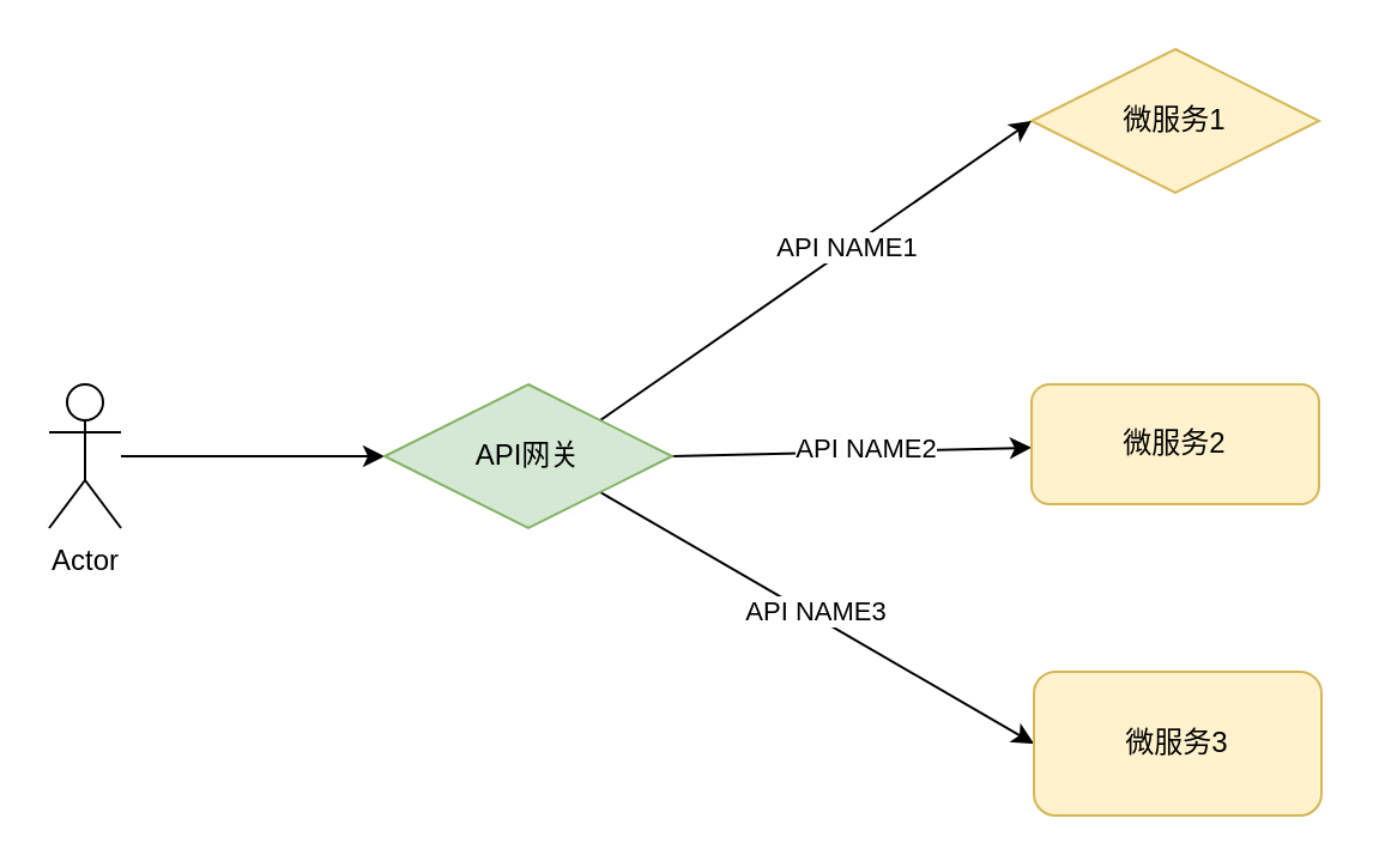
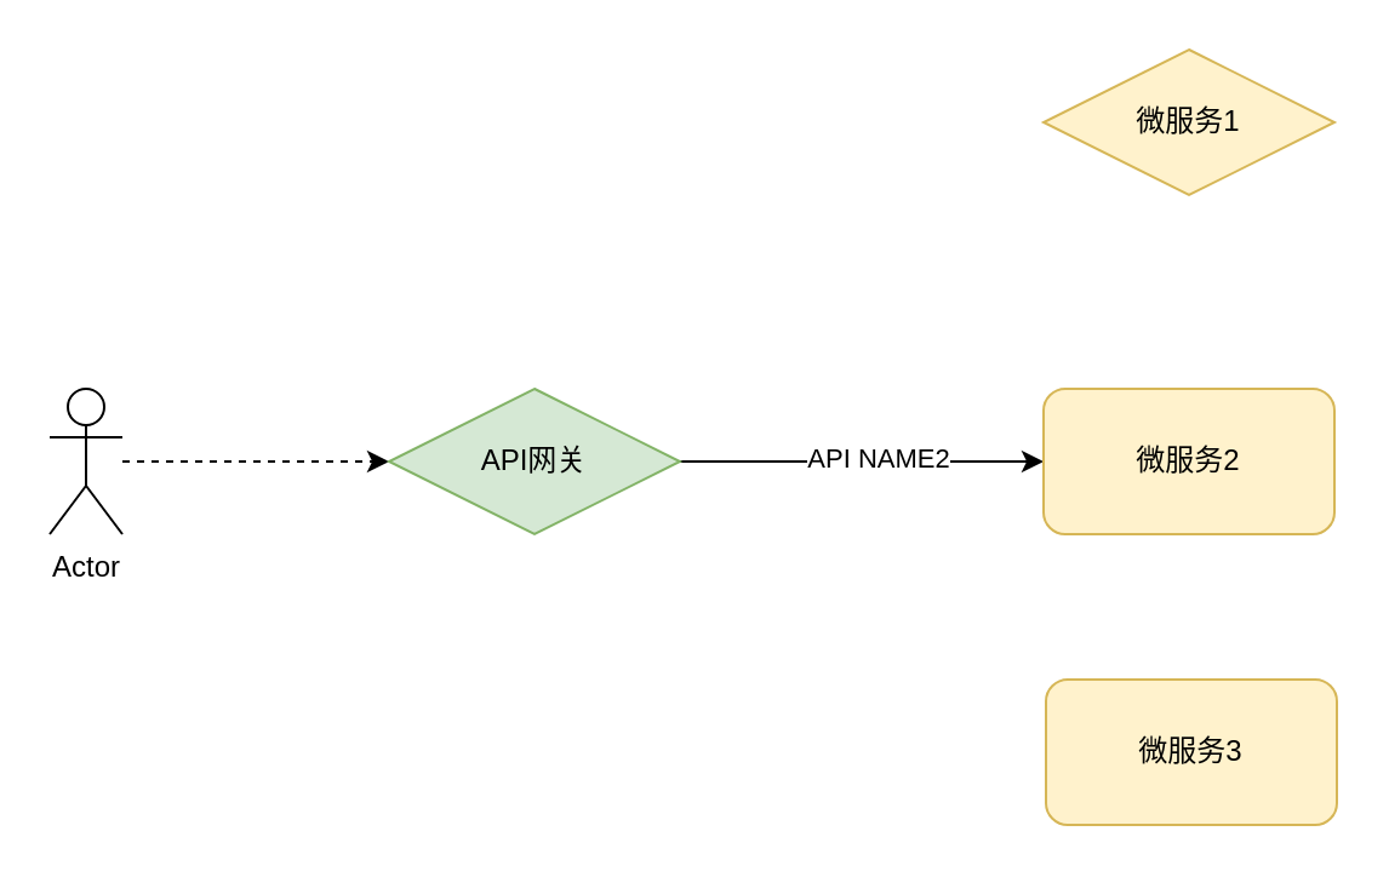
  <mxCell id="0" />
  <mxCell id="1" parent="0" />
  <mxCell id="2" value="微服务1" style="rhombus;whiteSpace=wrap;html=1;fillColor=#fff2cc;strokeColor=#d6b656;" parent="1" vertex="1"><mxGeometry x="430" y="20" width="120" height="60" as="geometry" /></mxCell>
- <mxCell id="3" style="rounded=0;orthogonalLoop=1;jettySize=auto;html=1;entryX=0;entryY=0.5;entryDx=0;entryDy=0;exitX=1;exitY=0;exitDx=0;exitDy=0;" parent="1" source="13" target="2" edge="1"><mxGeometry relative="1" as="geometry"><mxPoint x="200" y="140" as="sourcePoint" /></mxGeometry></mxCell>
- <mxCell id="4" value="API NAME1" style="edgeLabel;html=1;align=center;verticalAlign=middle;resizable=0;points=[];" parent="3" vertex="1" connectable="0"><mxGeometry x="0.147" y="1" relative="1" as="geometry"><mxPoint as="offset" /></mxGeometry></mxCell>
  <mxCell id="5" style="edgeStyle=none;rounded=0;orthogonalLoop=1;jettySize=auto;html=1;exitX=1;exitY=0.5;exitDx=0;exitDy=0;" parent="1" source="13" target="12" edge="1"><mxGeometry relative="1" as="geometry"><mxPoint x="260" y="180" as="sourcePoint" /></mxGeometry></mxCell>
  <mxCell id="6" value="API NAME2" style="edgeLabel;html=1;align=center;verticalAlign=middle;resizable=0;points=[];" parent="5" vertex="1" connectable="0"><mxGeometry x="0.083" y="2" relative="1" as="geometry"><mxPoint as="offset" /></mxGeometry></mxCell>
- <mxCell id="7" style="edgeStyle=none;rounded=0;orthogonalLoop=1;jettySize=auto;html=1;entryX=0;entryY=0.5;entryDx=0;entryDy=0;exitX=1;exitY=1;exitDx=0;exitDy=0;" parent="1" source="13" target="11" edge="1"><mxGeometry relative="1" as="geometry"><mxPoint x="260" y="280" as="sourcePoint" /></mxGeometry></mxCell>
- <mxCell id="8" value="API NAME3" style="edgeLabel;html=1;align=center;verticalAlign=middle;resizable=0;points=[];" parent="7" vertex="1" connectable="0"><mxGeometry x="-0.025" y="2" relative="1" as="geometry"><mxPoint as="offset" /></mxGeometry></mxCell>
- <mxCell id="9" style="edgeStyle=orthogonalEdgeStyle;rounded=0;orthogonalLoop=1;jettySize=auto;html=1;" edge="1" parent="1" source="10" target="13"><mxGeometry relative="1" as="geometry" /></mxCell>
+ <mxCell id="9" style="edgeStyle=orthogonalEdgeStyle;rounded=0;orthogonalLoop=1;jettySize=auto;html=1;dashed=1;" edge="1" parent="1" source="10" target="13"><mxGeometry relative="1" as="geometry" /></mxCell>
  <mxCell id="10" value="Actor" style="shape=umlActor;verticalLabelPosition=bottom;verticalAlign=top;html=1;outlineConnect=0;" parent="1" vertex="1"><mxGeometry x="20" y="160" width="30" height="60" as="geometry" /></mxCell>
  <mxCell id="11" value="微服务3" style="rounded=1;whiteSpace=wrap;html=1;fillColor=#fff2cc;strokeColor=#d6b656;" parent="1" vertex="1"><mxGeometry x="431" y="280" width="120" height="60" as="geometry" /></mxCell>
- <mxCell id="12" value="微服务2" style="rounded=1;whiteSpace=wrap;html=1;fillColor=#fff2cc;strokeColor=#d6b656;" parent="1" vertex="1"><mxGeometry x="430" y="160" width="120" height="50" as="geometry" /></mxCell>
+ <mxCell id="12" value="微服务2" style="rounded=1;whiteSpace=wrap;html=1;fillColor=#fff2cc;strokeColor=#d6b656;" parent="1" vertex="1"><mxGeometry x="430" y="160" width="120" height="60" as="geometry" /></mxCell>
  <mxCell id="13" value="API网关" style="rhombus;whiteSpace=wrap;html=1;fillColor=#d5e8d4;strokeColor=#82b366;" vertex="1" parent="1"><mxGeometry x="160" y="160" width="120" height="60" as="geometry" /></mxCell>
